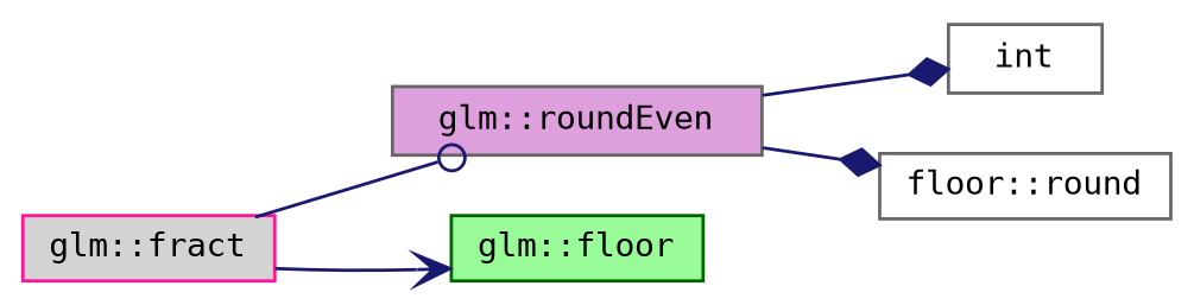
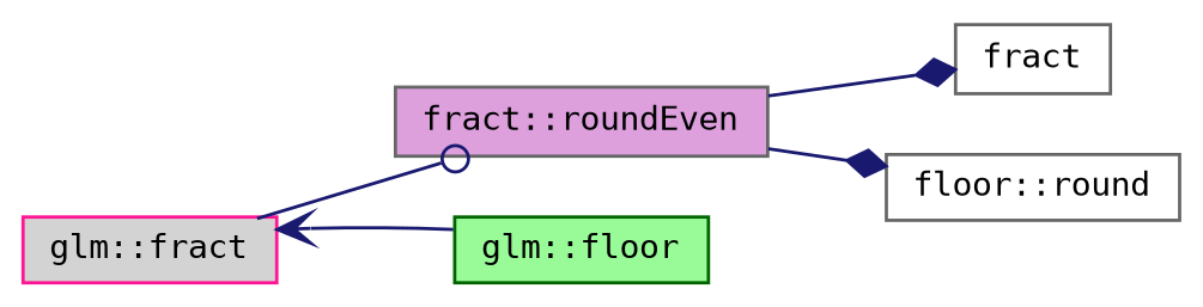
  digraph {
    fontname="DejaVu Sans Mono"
    rankdir=LR
    node [color=gray40 fillcolor=white fontname="DejaVu Sans Mono" fontsize=10 shape=record style=filled]
    edge [arrowhead=diamond color=midnightblue fontname="DejaVu Sans Mono" fontsize=10 labelfontname=Helvetica labelfontsize=10 style=solid]
-   n1 [fillcolor=plum fontcolor=black height=0.2 label="glm::roundEven" width=0.4]
-   n2 [height=0.2 label=int width=0.4]
+   n1 [fillcolor=plum fontcolor=black height=0.2 label="fract::roundEven" width=0.4]
+   n2 [height=0.2 label=fract width=0.4]
    n3 [height=0.2 label="floor::round" width=0.4]
    n4 [color=deeppink fillcolor=lightgrey height=0.2 label="glm::fract" width=0.4]
    n5 [color=darkgreen fillcolor=palegreen height=0.2 label="glm::floor" width=0.4]
    n1 -> n2
    n1 -> n3
    n4 -> n1 [arrowhead=odot]
-   n4 -> n5 [arrowhead=vee]
+   n5 -> n4 [arrowhead=vee]
  }
